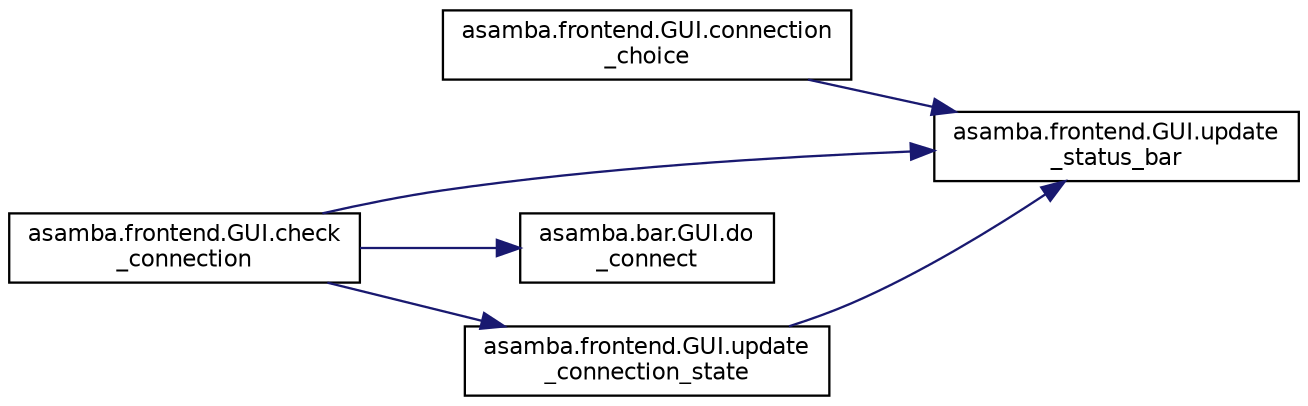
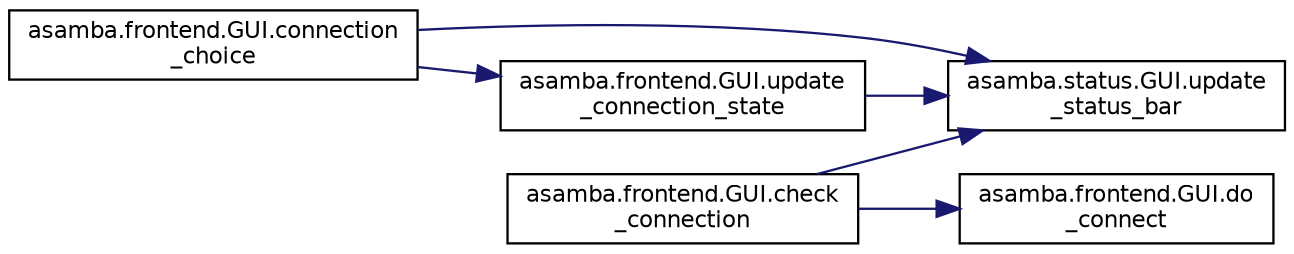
  digraph {
    rankdir=LR
    node [color=black fillcolor=white fontname=Helvetica fontsize=10 shape=record style=filled]
    edge [color=midnightblue fontname=Helvetica fontsize=10 labelfontname=Helvetica labelfontsize=10 style=solid]
    n1 [height=0.2 label="asamba.frontend.GUI.connection\l_choice" width=0.4]
-   n2 [height=0.2 label="asamba.frontend.GUI.update\l_status_bar" width=0.4]
+   n2 [height=0.2 label="asamba.status.GUI.update\l_status_bar" width=0.4]
    n3 [height=0.2 label="asamba.frontend.GUI.check\l_connection" width=0.4]
-   n4 [height=0.2 label="asamba.bar.GUI.do\l_connect" width=0.4]
+   n4 [height=0.2 label="asamba.frontend.GUI.do\l_connect" width=0.4]
    n5 [height=0.2 label="asamba.frontend.GUI.update\l_connection_state" width=0.4]
    n1 -> n2
    n3 -> n2
    n3 -> n4
-   n3 -> n5
+   n1 -> n5
    n5 -> n2
  }
